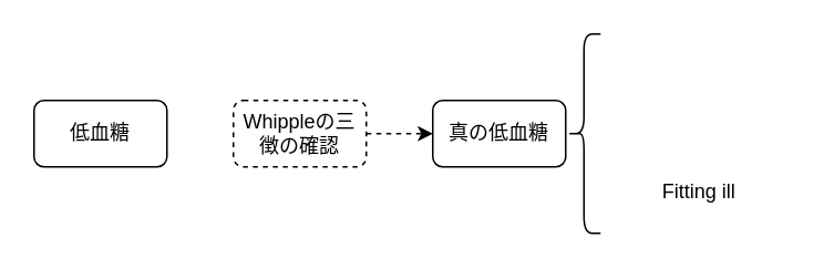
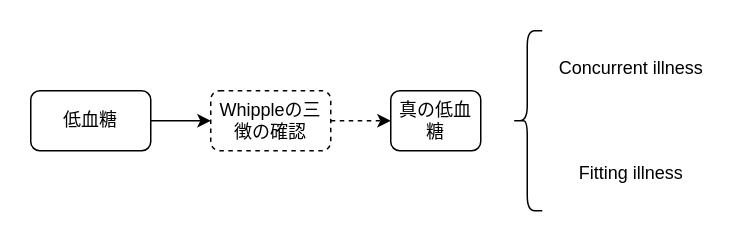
  <mxCell id="0" />
  <mxCell id="1" parent="0" />
+ <mxCell id="2" style="edgeStyle=none;html=1;exitX=1;exitY=0.5;exitDx=0;exitDy=0;entryX=0;entryY=0.5;entryDx=0;entryDy=0;" edge="1" parent="1" source="3" target="5"><mxGeometry relative="1" as="geometry" /></mxCell>
  <mxCell id="3" value="低血糖" style="rounded=1;whiteSpace=wrap;html=1;" vertex="1" parent="1"><mxGeometry x="20" y="60" width="80" height="40" as="geometry" /></mxCell>
  <mxCell id="4" style="edgeStyle=none;html=1;exitX=1;exitY=0.5;exitDx=0;exitDy=0;entryX=0;entryY=0.5;entryDx=0;entryDy=0;dashed=1;" edge="1" parent="1" source="5" target="6"><mxGeometry relative="1" as="geometry" /></mxCell>
  <mxCell id="5" value="Whippleの三徴の確認" style="rounded=1;whiteSpace=wrap;html=1;dashed=1;" vertex="1" parent="1"><mxGeometry x="140" y="60" width="80" height="40" as="geometry" /></mxCell>
- <mxCell id="6" value="真の低血糖" style="rounded=1;whiteSpace=wrap;html=1;" vertex="1" parent="1"><mxGeometry x="260" y="60" width="80" height="40" as="geometry" /></mxCell>
+ <mxCell id="6" value="真の低血糖" style="rounded=1;whiteSpace=wrap;html=1;" vertex="1" parent="1"><mxGeometry x="260" y="60" width="60" height="40" as="geometry" /></mxCell>
  <mxCell id="7" value="" style="shape=curlyBracket;whiteSpace=wrap;html=1;rounded=1;labelPosition=left;verticalLabelPosition=middle;align=right;verticalAlign=middle;" vertex="1" parent="1"><mxGeometry x="341" y="20" width="20" height="120" as="geometry" /></mxCell>
- <mxCell id="9" value="Fitting ill" style="text;html=1;align=center;verticalAlign=middle;whiteSpace=wrap;rounded=0;" vertex="1" parent="1"><mxGeometry x="361" y="100" width="119" height="30" as="geometry" /></mxCell>
+ <mxCell id="8" value="Concurrent illness" style="text;html=1;align=center;verticalAlign=middle;whiteSpace=wrap;rounded=0;" vertex="1" parent="1"><mxGeometry x="361" y="30" width="119" height="30" as="geometry" /></mxCell>
+ <mxCell id="9" value="Fitting illness" style="text;html=1;align=center;verticalAlign=middle;whiteSpace=wrap;rounded=0;" vertex="1" parent="1"><mxGeometry x="361" y="100" width="119" height="30" as="geometry" /></mxCell>
